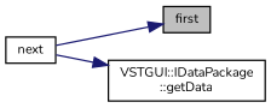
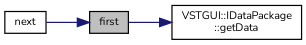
  digraph {
    fontname=Nunito
    rankdir=LR
    node [color=black fontname=Nunito fontsize=9 shape=record]
    edge [color=midnightblue fontname=Nunito fontsize=9 labelfontname=Arial labelfontsize=9 style=solid]
    n1 [fillcolor=grey75 fontcolor=black height=0.2 label=first style=filled width=0.4]
    n2 [height=0.2 label=next width=0.4]
    n3 [height=0.2 label="VSTGUI::IDataPackage\l::getData" width=0.4]
    n2 -> n1
-   n2 -> n3
+   n1 -> n3
  }
